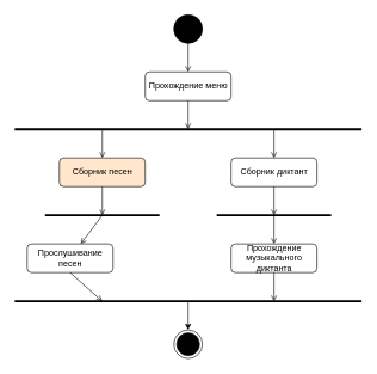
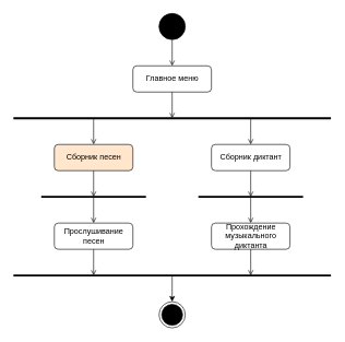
  <mxCell id="0" />
  <mxCell id="1" parent="0" />
  <mxCell id="2" value="" style="ellipse;fillColor=strokeColor;html=1;" vertex="1" parent="1"><mxGeometry x="242.5" y="20" width="40" height="40" as="geometry" /></mxCell>
  <mxCell id="3" value="" style="endArrow=open;html=1;rounded=0;exitX=0.5;exitY=1;exitDx=0;exitDy=0;endFill=0;" edge="1" parent="1" source="2"><mxGeometry width="50" height="50" relative="1" as="geometry"><mxPoint x="242.5" y="270" as="sourcePoint" /><mxPoint x="262.5" y="100" as="targetPoint" /></mxGeometry></mxCell>
- <mxCell id="4" value="Прохождение меню" style="rounded=1;whiteSpace=wrap;html=1;" vertex="1" parent="1"><mxGeometry x="202.5" y="100" width="120" height="40" as="geometry" /></mxCell>
+ <mxCell id="4" value="Главное меню" style="rounded=1;whiteSpace=wrap;html=1;" vertex="1" parent="1"><mxGeometry x="202.5" y="100" width="120" height="40" as="geometry" /></mxCell>
  <mxCell id="5" value="" style="endArrow=open;html=1;rounded=0;exitX=0.5;exitY=1;exitDx=0;exitDy=0;endFill=0;" edge="1" parent="1" source="4"><mxGeometry width="50" height="50" relative="1" as="geometry"><mxPoint x="242.5" y="270" as="sourcePoint" /><mxPoint x="262.5" y="180" as="targetPoint" /></mxGeometry></mxCell>
  <mxCell id="6" value="" style="endArrow=none;startArrow=none;endFill=0;startFill=0;endSize=8;html=1;verticalAlign=bottom;labelBackgroundColor=none;strokeWidth=3;rounded=0;" edge="1" parent="1"><mxGeometry width="160" relative="1" as="geometry"><mxPoint x="20" y="180" as="sourcePoint" /><mxPoint x="505" y="180" as="targetPoint" /></mxGeometry></mxCell>
  <mxCell id="7" value="" style="endArrow=open;html=1;rounded=0;endFill=0;" edge="1" parent="1"><mxGeometry width="50" height="50" relative="1" as="geometry"><mxPoint x="142.5" y="180" as="sourcePoint" /><mxPoint x="142.5" y="220" as="targetPoint" /></mxGeometry></mxCell>
  <mxCell id="8" value="Сборник песен" style="rounded=1;whiteSpace=wrap;html=1;fillColor=#ffe6cc;" vertex="1" parent="1"><mxGeometry x="82.5" y="220" width="120" height="40" as="geometry" /></mxCell>
  <mxCell id="9" value="" style="endArrow=open;html=1;rounded=0;exitX=0.5;exitY=1;exitDx=0;exitDy=0;endFill=0;" edge="1" parent="1" source="8"><mxGeometry width="50" height="50" relative="1" as="geometry"><mxPoint x="242.5" y="270" as="sourcePoint" /><mxPoint x="142.5" y="300" as="targetPoint" /></mxGeometry></mxCell>
  <mxCell id="10" value="" style="endArrow=none;startArrow=none;endFill=0;startFill=0;endSize=8;html=1;verticalAlign=bottom;labelBackgroundColor=none;strokeWidth=3;rounded=0;" edge="1" parent="1"><mxGeometry width="160" relative="1" as="geometry"><mxPoint x="62.5" y="300" as="sourcePoint" /><mxPoint x="222.5" y="300" as="targetPoint" /></mxGeometry></mxCell>
  <mxCell id="11" value="" style="endArrow=open;html=1;rounded=0;endFill=0;" edge="1" parent="1" target="12"><mxGeometry width="50" height="50" relative="1" as="geometry"><mxPoint x="142.5" y="300" as="sourcePoint" /><mxPoint x="142.5" y="340" as="targetPoint" /></mxGeometry></mxCell>
- <mxCell id="12" value="Прослушивание песен" style="rounded=1;whiteSpace=wrap;html=1;" vertex="1" parent="1"><mxGeometry x="37.5" y="340" width="120" height="40" as="geometry" /></mxCell>
+ <mxCell id="12" value="Прослушивание песен" style="rounded=1;whiteSpace=wrap;html=1;" vertex="1" parent="1"><mxGeometry x="82.5" y="340" width="120" height="40" as="geometry" /></mxCell>
  <mxCell id="13" value="" style="endArrow=open;html=1;rounded=0;endFill=0;" edge="1" parent="1"><mxGeometry width="50" height="50" relative="1" as="geometry"><mxPoint x="382.5" y="180" as="sourcePoint" /><mxPoint x="382.5" y="220" as="targetPoint" /></mxGeometry></mxCell>
  <mxCell id="14" value="Сборник диктант" style="rounded=1;whiteSpace=wrap;html=1;" vertex="1" parent="1"><mxGeometry x="322.5" y="220" width="120" height="40" as="geometry" /></mxCell>
  <mxCell id="15" value="" style="endArrow=open;html=1;rounded=0;exitX=0.5;exitY=1;exitDx=0;exitDy=0;endFill=0;" edge="1" parent="1" source="14"><mxGeometry width="50" height="50" relative="1" as="geometry"><mxPoint x="482.5" y="270" as="sourcePoint" /><mxPoint x="382.5" y="300" as="targetPoint" /></mxGeometry></mxCell>
  <mxCell id="16" value="" style="endArrow=none;startArrow=none;endFill=0;startFill=0;endSize=8;html=1;verticalAlign=bottom;labelBackgroundColor=none;strokeWidth=3;rounded=0;" edge="1" parent="1"><mxGeometry width="160" relative="1" as="geometry"><mxPoint x="302.5" y="300" as="sourcePoint" /><mxPoint x="462.5" y="300" as="targetPoint" /></mxGeometry></mxCell>
  <mxCell id="17" value="" style="endArrow=open;html=1;rounded=0;endFill=0;" edge="1" parent="1" target="18"><mxGeometry width="50" height="50" relative="1" as="geometry"><mxPoint x="382.5" y="300" as="sourcePoint" /><mxPoint x="382.5" y="340" as="targetPoint" /></mxGeometry></mxCell>
  <mxCell id="18" value="Прохождение музыкального диктанта" style="rounded=1;whiteSpace=wrap;html=1;" vertex="1" parent="1"><mxGeometry x="322.5" y="340" width="120" height="40" as="geometry" /></mxCell>
  <mxCell id="19" value="" style="endArrow=none;startArrow=none;endFill=0;startFill=0;endSize=8;html=1;verticalAlign=bottom;labelBackgroundColor=none;strokeWidth=3;rounded=0;" edge="1" parent="1"><mxGeometry width="160" relative="1" as="geometry"><mxPoint x="20" y="420" as="sourcePoint" /><mxPoint x="505" y="420" as="targetPoint" /></mxGeometry></mxCell>
  <mxCell id="20" value="" style="endArrow=open;html=1;rounded=0;exitX=0.5;exitY=1;exitDx=0;exitDy=0;endFill=0;" edge="1" parent="1" source="12"><mxGeometry width="50" height="50" relative="1" as="geometry"><mxPoint x="242.5" y="470" as="sourcePoint" /><mxPoint x="142.5" y="420" as="targetPoint" /></mxGeometry></mxCell>
  <mxCell id="21" value="" style="endArrow=open;html=1;rounded=0;exitX=0.5;exitY=1;exitDx=0;exitDy=0;endFill=0;" edge="1" parent="1" source="18"><mxGeometry width="50" height="50" relative="1" as="geometry"><mxPoint x="242.5" y="470" as="sourcePoint" /><mxPoint x="382.5" y="420" as="targetPoint" /></mxGeometry></mxCell>
  <mxCell id="22" value="" style="endArrow=classic;html=1;rounded=0;entryX=0.5;entryY=0;entryDx=0;entryDy=0;" edge="1" parent="1" target="23"><mxGeometry width="50" height="50" relative="1" as="geometry"><mxPoint x="262.5" y="420" as="sourcePoint" /><mxPoint x="262.5" y="460" as="targetPoint" /></mxGeometry></mxCell>
  <mxCell id="23" value="" style="ellipse;html=1;shape=endState;fillColor=strokeColor;" vertex="1" parent="1"><mxGeometry x="242.5" y="460" width="40" height="40" as="geometry" /></mxCell>
